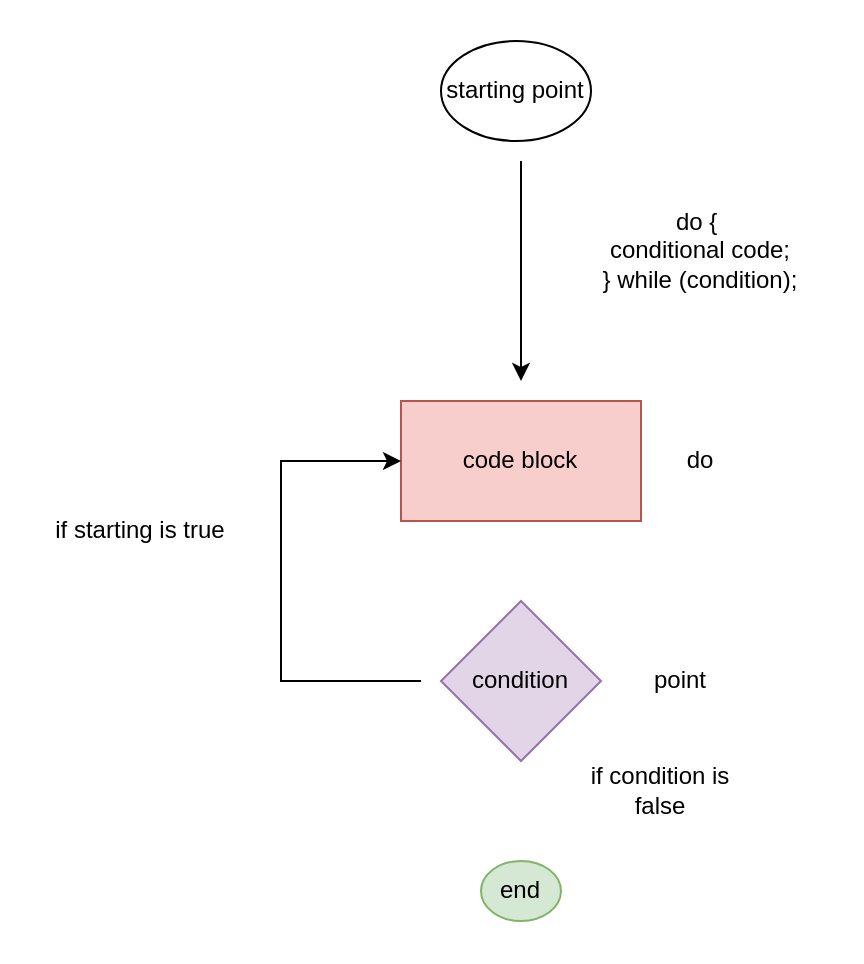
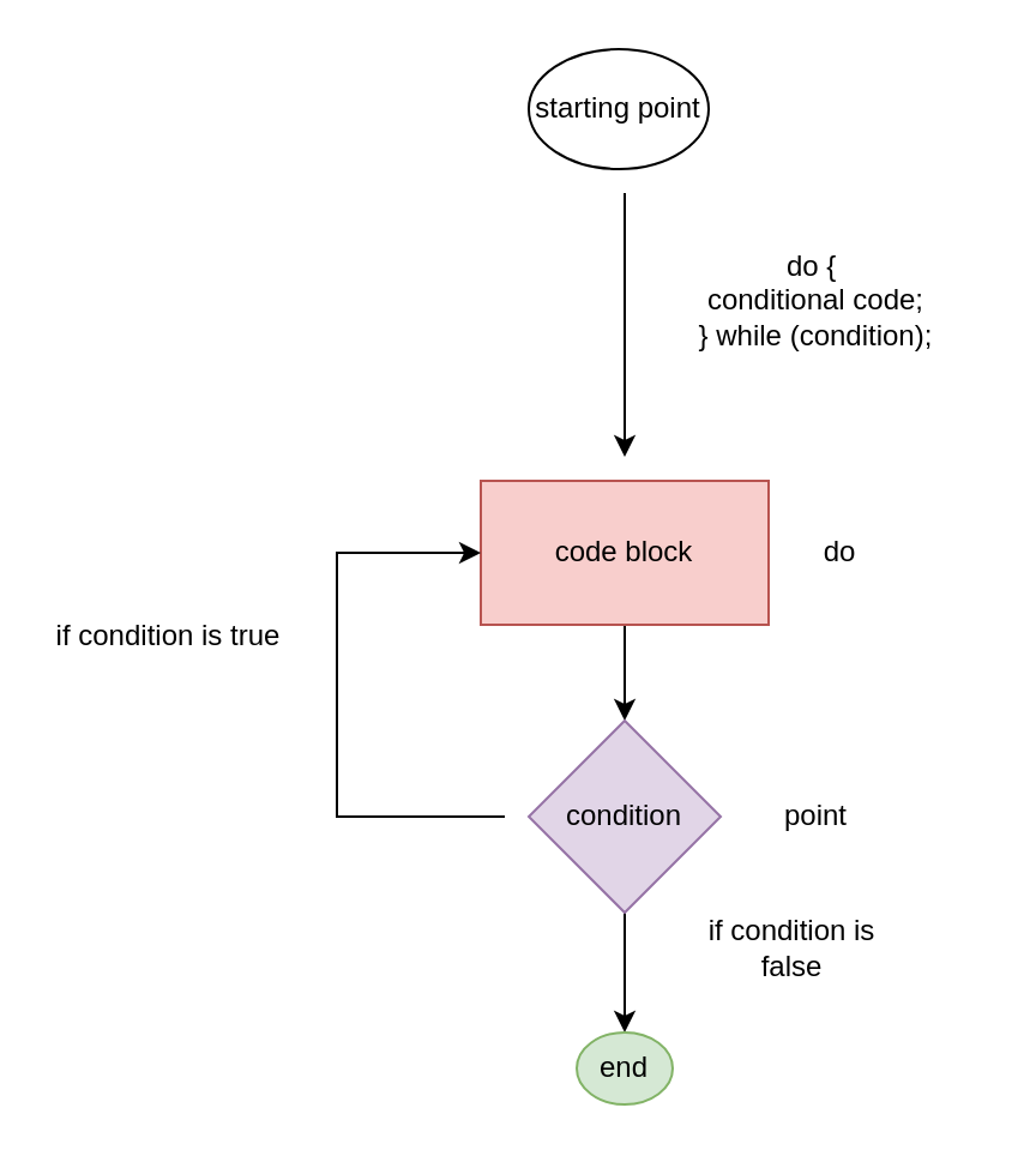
  <mxCell id="0" />
  <mxCell id="1" parent="0" />
  <mxCell id="2" value="" style="endArrow=classic;html=1;rounded=0;" parent="1" edge="1"><mxGeometry width="50" height="50" relative="1" as="geometry"><mxPoint x="260" y="80" as="sourcePoint" /><mxPoint x="260" y="190" as="targetPoint" /></mxGeometry></mxCell>
+ <mxCell id="3" value="" style="edgeStyle=orthogonalEdgeStyle;rounded=0;orthogonalLoop=1;jettySize=auto;html=1;" parent="1" source="4" target="6" edge="1"><mxGeometry relative="1" as="geometry" /></mxCell>
  <mxCell id="4" value="code block" style="rounded=0;whiteSpace=wrap;html=1;fillColor=#f8cecc;strokeColor=#b85450;" parent="1" vertex="1"><mxGeometry x="200" y="200" width="120" height="60" as="geometry" /></mxCell>
+ <mxCell id="5" value="" style="edgeStyle=orthogonalEdgeStyle;rounded=0;orthogonalLoop=1;jettySize=auto;html=1;" parent="1" source="6" target="7" edge="1"><mxGeometry relative="1" as="geometry" /></mxCell>
  <mxCell id="6" value="condition" style="rhombus;whiteSpace=wrap;html=1;fillColor=#e1d5e7;strokeColor=#9673a6;" parent="1" vertex="1"><mxGeometry x="220" y="300" width="80" height="80" as="geometry" /></mxCell>
  <mxCell id="7" value="end" style="ellipse;whiteSpace=wrap;html=1;aspect=fixed;strokeColor=#82b366;fillColor=#d5e8d4;" parent="1" vertex="1"><mxGeometry x="240" y="430" width="40" height="30" as="geometry" /></mxCell>
  <mxCell id="8" value="" style="endArrow=classic;html=1;rounded=0;entryX=0;entryY=0.5;entryDx=0;entryDy=0;" parent="1" target="4" edge="1"><mxGeometry width="50" height="50" relative="1" as="geometry"><mxPoint x="210" y="340" as="sourcePoint" /><mxPoint x="140" y="230" as="targetPoint" /><Array as="points"><mxPoint x="140" y="340" /><mxPoint x="140" y="230" /></Array></mxGeometry></mxCell>
- <mxCell id="9" value="do {&amp;nbsp;&lt;br&gt;conditional code;&lt;br&gt;} while (condition);" style="text;html=1;strokeColor=none;fillColor=none;align=center;verticalAlign=middle;whiteSpace=wrap;rounded=0;" parent="1" vertex="1"><mxGeometry x="280" y="110" width="140" height="30" as="geometry" /></mxCell>
- <mxCell id="10" value="if starting is true" style="text;html=1;strokeColor=none;fillColor=none;align=center;verticalAlign=middle;whiteSpace=wrap;rounded=0;" parent="1" vertex="1"><mxGeometry x="20" y="250" width="100" height="30" as="geometry" /></mxCell>
+ <mxCell id="9" value="do {&amp;nbsp;&lt;br&gt;conditional code;&lt;br&gt;} while (condition);" style="text;html=1;strokeColor=none;fillColor=none;align=center;verticalAlign=middle;whiteSpace=wrap;rounded=0;" parent="1" vertex="1"><mxGeometry x="270" y="110" width="140" height="30" as="geometry" /></mxCell>
+ <mxCell id="10" value="if condition is true" style="text;html=1;strokeColor=none;fillColor=none;align=center;verticalAlign=middle;whiteSpace=wrap;rounded=0;" parent="1" vertex="1"><mxGeometry x="20" y="250" width="100" height="30" as="geometry" /></mxCell>
  <mxCell id="11" value="if condition is false" style="text;html=1;strokeColor=none;fillColor=none;align=center;verticalAlign=middle;whiteSpace=wrap;rounded=0;" parent="1" vertex="1"><mxGeometry x="280" y="380" width="100" height="30" as="geometry" /></mxCell>
  <mxCell id="12" value="do" style="text;html=1;strokeColor=none;fillColor=none;align=center;verticalAlign=middle;whiteSpace=wrap;rounded=0;" parent="1" vertex="1"><mxGeometry x="320" y="215" width="60" height="30" as="geometry" /></mxCell>
  <mxCell id="13" value="point" style="text;html=1;strokeColor=none;fillColor=none;align=center;verticalAlign=middle;whiteSpace=wrap;rounded=0;" parent="1" vertex="1"><mxGeometry x="310" y="325" width="60" height="30" as="geometry" /></mxCell>
  <mxCell id="14" value="starting point" style="ellipse;whiteSpace=wrap;html=1;strokeColor=#000000;" parent="1" vertex="1"><mxGeometry x="220" y="20" width="75" height="50" as="geometry" /></mxCell>
